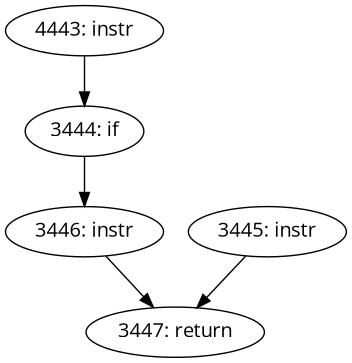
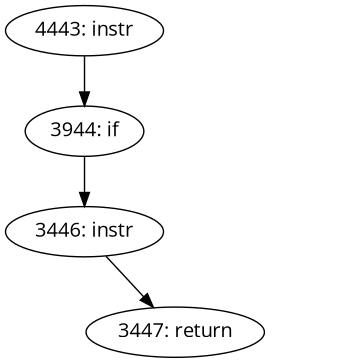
  digraph {
    fontname="Open Sans"
    node [fontname="Open Sans"]
    edge [fontname="Open Sans"]
    n1 [label="4443: instr"]
-   n2 [label="3444: if"]
+   n2 [label="3944: if"]
    n3 [label="3446: instr"]
-   n4 [label="3445: instr"]
    n5 [label="3447: return"]
    n1 -> n2
    n2 -> n3
    n3 -> n5
-   n4 -> n5
  }
